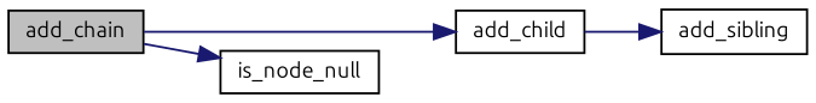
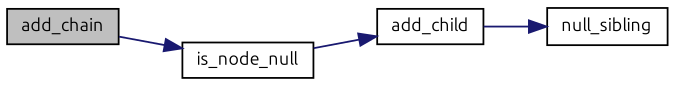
  digraph {
    fontname=Ubuntu
    rankdir=LR
    node [color=black fillcolor=white fontname=Ubuntu fontsize=10 shape=record style=filled]
    edge [color=midnightblue fontname=Ubuntu fontsize=10 labelfontname=Helvetica labelfontsize=10 style=solid]
    n1 [fillcolor=grey75 fontcolor=black height=0.2 label=add_chain width=0.4]
    n2 [height=0.2 label=add_child width=0.4]
    n3 [height=0.2 label=is_node_null width=0.4]
-   n4 [height=0.2 label=add_sibling width=0.4]
-   n1 -> n2
+   n4 [height=0.2 label=null_sibling width=0.4]
+   n3 -> n2
    n1 -> n3
    n2 -> n4
  }
